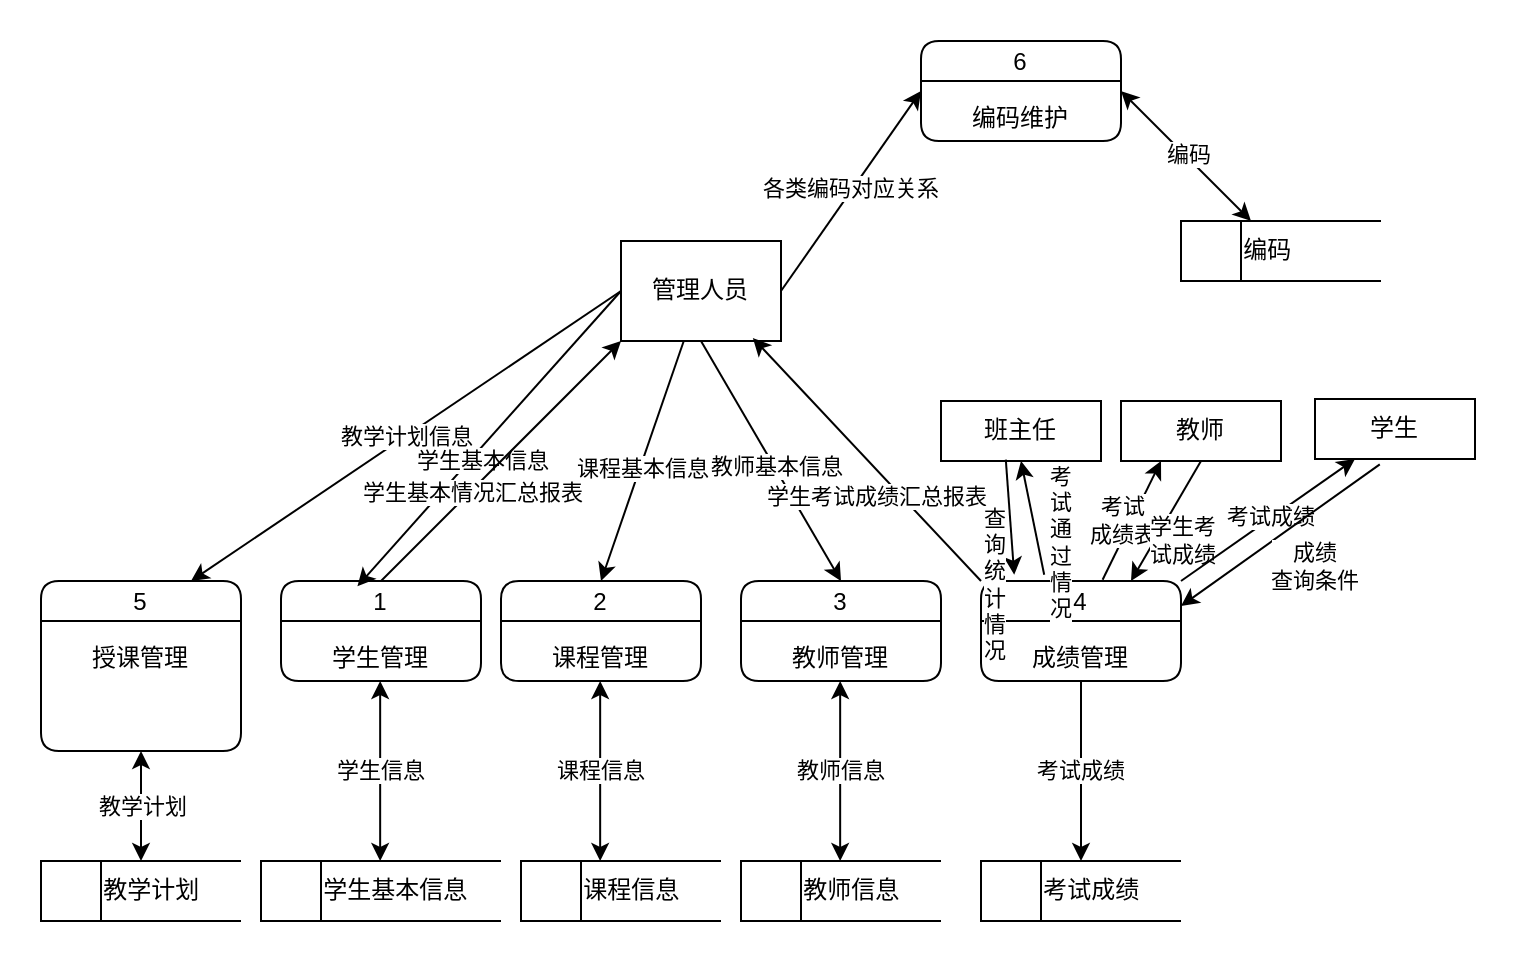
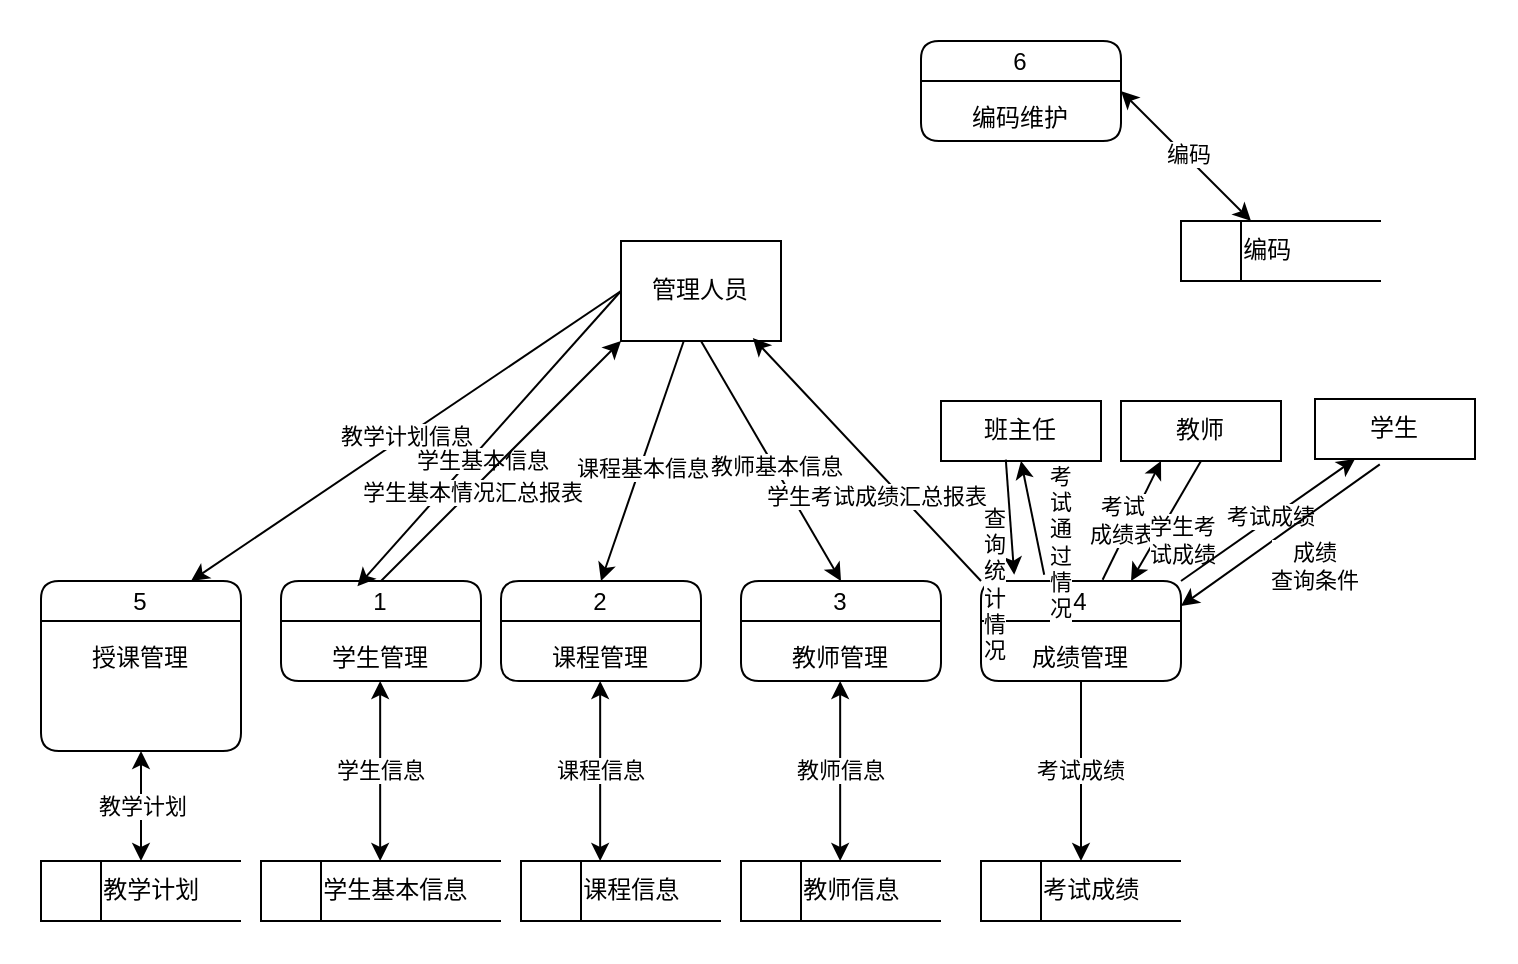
  <mxCell id="0" />
  <mxCell id="1" parent="0" />
  <mxCell id="2" value="&#10;&#10;&#10;6&#10;&#10;编码维护&#10;" style="swimlane;fontStyle=0;childLayout=stackLayout;horizontal=1;startSize=20;fillColor=#ffffff;horizontalStack=0;resizeParent=1;resizeParentMax=0;resizeLast=0;collapsible=0;marginBottom=0;swimlaneFillColor=#ffffff;rounded=1;" vertex="1" parent="1"><mxGeometry x="460" y="20" width="100" height="50" as="geometry" /></mxCell>
  <mxCell id="3" value="&#10;&#10;&#10;4&#10;&#10;成绩管理&#10;" style="swimlane;fontStyle=0;childLayout=stackLayout;horizontal=1;startSize=20;fillColor=#ffffff;horizontalStack=0;resizeParent=1;resizeParentMax=0;resizeLast=0;collapsible=0;marginBottom=0;swimlaneFillColor=#ffffff;rounded=1;" vertex="1" parent="1"><mxGeometry x="490" y="290" width="100" height="50" as="geometry" /></mxCell>
  <mxCell id="4" value="&#10;&#10;&#10;5&#10;&#10;授课管理&#10;" style="swimlane;fontStyle=0;childLayout=stackLayout;horizontal=1;startSize=20;fillColor=#ffffff;horizontalStack=0;resizeParent=1;resizeParentMax=0;resizeLast=0;collapsible=0;marginBottom=0;swimlaneFillColor=#ffffff;rounded=1;" vertex="1" parent="1"><mxGeometry x="20" y="290" width="100" height="85" as="geometry" /></mxCell>
  <mxCell id="5" value="&#10;&#10;&#10;1&#10;&#10;学生管理&#10;" style="swimlane;fontStyle=0;childLayout=stackLayout;horizontal=1;startSize=20;fillColor=#ffffff;horizontalStack=0;resizeParent=1;resizeParentMax=0;resizeLast=0;collapsible=0;marginBottom=0;swimlaneFillColor=#ffffff;rounded=1;" vertex="1" parent="1"><mxGeometry x="140" y="290" width="100" height="50" as="geometry" /></mxCell>
  <mxCell id="6" value="&#10;&#10;&#10;&#10;2&#10;&#10;课程管理&#10;&#10;" style="swimlane;fontStyle=0;childLayout=stackLayout;horizontal=1;startSize=20;fillColor=#ffffff;horizontalStack=0;resizeParent=1;resizeParentMax=0;resizeLast=0;collapsible=0;marginBottom=0;swimlaneFillColor=#ffffff;rounded=1;" vertex="1" parent="1"><mxGeometry x="250" y="290" width="100" height="50" as="geometry" /></mxCell>
  <mxCell id="7" value="&#10;&#10;3&#10;&#10;教师管理" style="swimlane;fontStyle=0;childLayout=stackLayout;horizontal=1;startSize=20;fillColor=#ffffff;horizontalStack=0;resizeParent=1;resizeParentMax=0;resizeLast=0;collapsible=0;marginBottom=0;swimlaneFillColor=#ffffff;rounded=1;" vertex="1" parent="1"><mxGeometry x="370" y="290" width="100" height="50" as="geometry" /></mxCell>
  <mxCell id="8" value="管理人员" style="html=1;dashed=0;whiteSpace=wrap;" vertex="1" parent="1"><mxGeometry x="310" y="120" width="80" height="50" as="geometry" /></mxCell>
  <mxCell id="9" value="&amp;nbsp; &amp;nbsp; &amp;nbsp; &amp;nbsp; 教学计划" style="html=1;dashed=0;whiteSpace=wrap;shape=mxgraph.dfd.dataStoreID;align=left;spacingLeft=3;points=[[0,0],[0.5,0],[1,0],[0,0.5],[1,0.5],[0,1],[0.5,1],[1,1]];" vertex="1" parent="1"><mxGeometry x="20" y="430" width="100" height="30" as="geometry" /></mxCell>
  <mxCell id="10" value="&amp;nbsp; &amp;nbsp; &amp;nbsp; &amp;nbsp; 学生基本信息" style="html=1;dashed=0;whiteSpace=wrap;shape=mxgraph.dfd.dataStoreID;align=left;spacingLeft=3;points=[[0,0],[0.5,0],[1,0],[0,0.5],[1,0.5],[0,1],[0.5,1],[1,1]];" vertex="1" parent="1"><mxGeometry x="130" y="430" width="120" height="30" as="geometry" /></mxCell>
  <mxCell id="11" value="&amp;nbsp; &amp;nbsp; &amp;nbsp; &amp;nbsp; 课程信息" style="html=1;dashed=0;whiteSpace=wrap;shape=mxgraph.dfd.dataStoreID;align=left;spacingLeft=3;points=[[0,0],[0.5,0],[1,0],[0,0.5],[1,0.5],[0,1],[0.5,1],[1,1]];" vertex="1" parent="1"><mxGeometry x="260" y="430" width="100" height="30" as="geometry" /></mxCell>
  <mxCell id="12" value="&amp;nbsp; &amp;nbsp; &amp;nbsp; &amp;nbsp; 教师信息" style="html=1;dashed=0;whiteSpace=wrap;shape=mxgraph.dfd.dataStoreID;align=left;spacingLeft=3;points=[[0,0],[0.5,0],[1,0],[0,0.5],[1,0.5],[0,1],[0.5,1],[1,1]];" vertex="1" parent="1"><mxGeometry x="370" y="430" width="100" height="30" as="geometry" /></mxCell>
  <mxCell id="13" value="&amp;nbsp; &amp;nbsp; &amp;nbsp; &amp;nbsp; 考试成绩" style="html=1;dashed=0;whiteSpace=wrap;shape=mxgraph.dfd.dataStoreID;align=left;spacingLeft=3;points=[[0,0],[0.5,0],[1,0],[0,0.5],[1,0.5],[0,1],[0.5,1],[1,1]];" vertex="1" parent="1"><mxGeometry x="490" y="430" width="100" height="30" as="geometry" /></mxCell>
  <mxCell id="14" value="&amp;nbsp; &amp;nbsp; &amp;nbsp; &amp;nbsp; 编码" style="html=1;dashed=0;whiteSpace=wrap;shape=mxgraph.dfd.dataStoreID;align=left;spacingLeft=3;points=[[0,0],[0.5,0],[1,0],[0,0.5],[1,0.5],[0,1],[0.5,1],[1,1]];" vertex="1" parent="1"><mxGeometry x="590" y="110" width="100" height="30" as="geometry" /></mxCell>
  <mxCell id="15" value="教师" style="html=1;dashed=0;whiteSpace=wrap;" vertex="1" parent="1"><mxGeometry x="560" y="200" width="80" height="30" as="geometry" /></mxCell>
  <mxCell id="16" value="学生" style="html=1;dashed=0;whiteSpace=wrap;" vertex="1" parent="1"><mxGeometry x="657" y="199" width="80" height="30" as="geometry" /></mxCell>
  <mxCell id="17" value="" style="endArrow=classic;html=1;rounded=0;exitX=0;exitY=0.5;exitDx=0;exitDy=0;entryX=0.75;entryY=0;entryDx=0;entryDy=0;" edge="1" parent="1" source="8" target="4"><mxGeometry width="50" height="50" relative="1" as="geometry"><mxPoint x="270" y="280" as="sourcePoint" /><mxPoint x="180" y="180" as="targetPoint" /></mxGeometry></mxCell>
  <mxCell id="18" value="教学计划信息" style="edgeLabel;html=1;align=center;verticalAlign=middle;resizable=0;points=[];" vertex="1" connectable="0" parent="17"><mxGeometry x="0.001" relative="1" as="geometry"><mxPoint as="offset" /></mxGeometry></mxCell>
  <mxCell id="19" value="" style="endArrow=classic;html=1;rounded=0;exitX=0;exitY=0.5;exitDx=0;exitDy=0;entryX=0.382;entryY=0.053;entryDx=0;entryDy=0;entryPerimeter=0;" edge="1" parent="1" source="8" target="5"><mxGeometry width="50" height="50" relative="1" as="geometry"><mxPoint x="320" y="155" as="sourcePoint" /><mxPoint x="105" y="300" as="targetPoint" /></mxGeometry></mxCell>
  <mxCell id="20" value="学生基本信息" style="edgeLabel;html=1;align=center;verticalAlign=middle;resizable=0;points=[];" vertex="1" connectable="0" parent="19"><mxGeometry x="0.001" relative="1" as="geometry"><mxPoint x="-4" y="11" as="offset" /></mxGeometry></mxCell>
  <mxCell id="21" value="" style="endArrow=classic;html=1;rounded=0;exitX=0.5;exitY=0;exitDx=0;exitDy=0;entryX=0;entryY=1;entryDx=0;entryDy=0;" edge="1" parent="1" source="5" target="8"><mxGeometry width="50" height="50" relative="1" as="geometry"><mxPoint x="240" y="280" as="sourcePoint" /><mxPoint x="290" y="230" as="targetPoint" /></mxGeometry></mxCell>
  <mxCell id="22" value="学生基本情况汇总报表" style="edgeLabel;html=1;align=center;verticalAlign=middle;resizable=0;points=[];" vertex="1" connectable="0" parent="21"><mxGeometry x="-0.259" y="-1" relative="1" as="geometry"><mxPoint y="-1" as="offset" /></mxGeometry></mxCell>
  <mxCell id="23" value="" style="endArrow=classic;html=1;rounded=0;entryX=0.5;entryY=0;entryDx=0;entryDy=0;" edge="1" parent="1" source="8" target="6"><mxGeometry width="50" height="50" relative="1" as="geometry"><mxPoint x="300" y="280" as="sourcePoint" /><mxPoint x="350" y="230" as="targetPoint" /></mxGeometry></mxCell>
  <mxCell id="24" value="课程基本信息" style="edgeLabel;html=1;align=center;verticalAlign=middle;resizable=0;points=[];" vertex="1" connectable="0" parent="23"><mxGeometry x="0.054" y="1" relative="1" as="geometry"><mxPoint as="offset" /></mxGeometry></mxCell>
  <mxCell id="25" value="" style="endArrow=classic;html=1;rounded=0;entryX=0.5;entryY=0;entryDx=0;entryDy=0;exitX=0.5;exitY=1;exitDx=0;exitDy=0;" edge="1" parent="1" source="8" target="7"><mxGeometry width="50" height="50" relative="1" as="geometry"><mxPoint x="360" y="180" as="sourcePoint" /><mxPoint x="310" y="300" as="targetPoint" /></mxGeometry></mxCell>
  <mxCell id="26" value="教师基本信息" style="edgeLabel;html=1;align=center;verticalAlign=middle;resizable=0;points=[];" vertex="1" connectable="0" parent="25"><mxGeometry x="0.054" y="1" relative="1" as="geometry"><mxPoint as="offset" /></mxGeometry></mxCell>
  <mxCell id="27" value="" style="endArrow=classic;startArrow=classic;html=1;rounded=0;exitX=0.5;exitY=0;exitDx=0;exitDy=0;entryX=0.5;entryY=1;entryDx=0;entryDy=0;" edge="1" parent="1" source="9" target="4"><mxGeometry width="50" height="50" relative="1" as="geometry"><mxPoint x="210" y="280" as="sourcePoint" /><mxPoint x="260" y="230" as="targetPoint" /></mxGeometry></mxCell>
  <mxCell id="28" value="教学计划" style="edgeLabel;html=1;align=center;verticalAlign=middle;resizable=0;points=[];" vertex="1" connectable="0" parent="27"><mxGeometry x="0.033" relative="1" as="geometry"><mxPoint as="offset" /></mxGeometry></mxCell>
  <mxCell id="29" value="" style="endArrow=classic;startArrow=classic;html=1;rounded=0;exitX=0.5;exitY=0;exitDx=0;exitDy=0;entryX=0.5;entryY=1;entryDx=0;entryDy=0;" edge="1" parent="1"><mxGeometry width="50" height="50" relative="1" as="geometry"><mxPoint x="189.58" y="430" as="sourcePoint" /><mxPoint x="189.58" y="340" as="targetPoint" /></mxGeometry></mxCell>
  <mxCell id="30" value="学生信息" style="edgeLabel;html=1;align=center;verticalAlign=middle;resizable=0;points=[];" vertex="1" connectable="0" parent="29"><mxGeometry x="0.033" relative="1" as="geometry"><mxPoint as="offset" /></mxGeometry></mxCell>
  <mxCell id="31" value="" style="endArrow=classic;startArrow=classic;html=1;rounded=0;exitX=0.5;exitY=0;exitDx=0;exitDy=0;entryX=0.5;entryY=1;entryDx=0;entryDy=0;" edge="1" parent="1"><mxGeometry width="50" height="50" relative="1" as="geometry"><mxPoint x="299.58" y="430" as="sourcePoint" /><mxPoint x="299.58" y="340" as="targetPoint" /></mxGeometry></mxCell>
  <mxCell id="32" value="课程信息" style="edgeLabel;html=1;align=center;verticalAlign=middle;resizable=0;points=[];" vertex="1" connectable="0" parent="31"><mxGeometry x="0.033" relative="1" as="geometry"><mxPoint as="offset" /></mxGeometry></mxCell>
  <mxCell id="33" value="" style="endArrow=classic;startArrow=classic;html=1;rounded=0;exitX=0.5;exitY=0;exitDx=0;exitDy=0;entryX=0.5;entryY=1;entryDx=0;entryDy=0;" edge="1" parent="1"><mxGeometry width="50" height="50" relative="1" as="geometry"><mxPoint x="419.58" y="430" as="sourcePoint" /><mxPoint x="419.58" y="340" as="targetPoint" /></mxGeometry></mxCell>
  <mxCell id="34" value="教师信息" style="edgeLabel;html=1;align=center;verticalAlign=middle;resizable=0;points=[];" vertex="1" connectable="0" parent="33"><mxGeometry x="0.033" relative="1" as="geometry"><mxPoint as="offset" /></mxGeometry></mxCell>
  <mxCell id="35" value="" style="endArrow=classic;html=1;rounded=0;exitX=0;exitY=0;exitDx=0;exitDy=0;entryX=0.824;entryY=0.97;entryDx=0;entryDy=0;entryPerimeter=0;" edge="1" parent="1" source="3" target="8"><mxGeometry width="50" height="50" relative="1" as="geometry"><mxPoint x="490" y="280" as="sourcePoint" /><mxPoint x="510" y="170" as="targetPoint" /></mxGeometry></mxCell>
  <mxCell id="36" value="学生考试成绩汇总报表" style="edgeLabel;html=1;align=center;verticalAlign=middle;resizable=0;points=[];" vertex="1" connectable="0" parent="35"><mxGeometry x="-0.006" y="1" relative="1" as="geometry"><mxPoint x="5" y="17" as="offset" /></mxGeometry></mxCell>
  <mxCell id="37" value="班主任" style="html=1;dashed=0;whiteSpace=wrap;" vertex="1" parent="1"><mxGeometry x="470" y="200" width="80" height="30" as="geometry" /></mxCell>
  <mxCell id="38" value="" style="endArrow=classic;html=1;rounded=0;exitX=0.405;exitY=0.978;exitDx=0;exitDy=0;exitPerimeter=0;entryX=0.166;entryY=-0.063;entryDx=0;entryDy=0;entryPerimeter=0;" edge="1" parent="1" source="37" target="3"><mxGeometry width="50" height="50" relative="1" as="geometry"><mxPoint x="490" y="280" as="sourcePoint" /><mxPoint x="540" y="230" as="targetPoint" /></mxGeometry></mxCell>
  <mxCell id="39" value="查&lt;div&gt;询&lt;/div&gt;&lt;div&gt;统&lt;/div&gt;&lt;div&gt;计&lt;/div&gt;&lt;div&gt;情&lt;/div&gt;&lt;div&gt;况&lt;/div&gt;" style="edgeLabel;html=1;align=center;verticalAlign=middle;resizable=0;points=[];" vertex="1" connectable="0" parent="38"><mxGeometry x="-0.014" relative="1" as="geometry"><mxPoint x="-8" y="34" as="offset" /></mxGeometry></mxCell>
  <mxCell id="40" value="" style="endArrow=classic;html=1;rounded=0;exitX=0.316;exitY=-0.063;exitDx=0;exitDy=0;exitPerimeter=0;entryX=0.5;entryY=1;entryDx=0;entryDy=0;" edge="1" parent="1" source="3" target="37"><mxGeometry width="50" height="50" relative="1" as="geometry"><mxPoint x="490" y="280" as="sourcePoint" /><mxPoint x="540" y="230" as="targetPoint" /></mxGeometry></mxCell>
  <mxCell id="41" value="考&lt;div&gt;试&lt;/div&gt;&lt;div&gt;通&lt;/div&gt;&lt;div&gt;过&lt;/div&gt;&lt;div&gt;情&lt;/div&gt;&lt;div&gt;况&lt;/div&gt;" style="edgeLabel;html=1;align=center;verticalAlign=middle;resizable=0;points=[];" vertex="1" connectable="0" parent="40"><mxGeometry x="0.02" y="-1" relative="1" as="geometry"><mxPoint x="13" y="13" as="offset" /></mxGeometry></mxCell>
  <mxCell id="42" value="" style="endArrow=classic;html=1;rounded=0;exitX=0.608;exitY=-0.013;exitDx=0;exitDy=0;exitPerimeter=0;entryX=0.25;entryY=1;entryDx=0;entryDy=0;" edge="1" parent="1" source="3" target="15"><mxGeometry width="50" height="50" relative="1" as="geometry"><mxPoint x="500" y="280" as="sourcePoint" /><mxPoint x="550" y="230" as="targetPoint" /></mxGeometry></mxCell>
  <mxCell id="43" value="考试&lt;div&gt;成绩表&lt;/div&gt;" style="edgeLabel;html=1;align=center;verticalAlign=middle;resizable=0;points=[];" vertex="1" connectable="0" parent="42"><mxGeometry x="0.014" y="-2" relative="1" as="geometry"><mxPoint x="-7" as="offset" /></mxGeometry></mxCell>
  <mxCell id="44" value="" style="endArrow=classic;html=1;rounded=0;exitX=0.5;exitY=1;exitDx=0;exitDy=0;entryX=0.75;entryY=0;entryDx=0;entryDy=0;" edge="1" parent="1" source="15" target="3"><mxGeometry width="50" height="50" relative="1" as="geometry"><mxPoint x="561" y="299" as="sourcePoint" /><mxPoint x="590" y="280" as="targetPoint" /></mxGeometry></mxCell>
  <mxCell id="45" value="学生考&lt;div&gt;试成绩&lt;/div&gt;" style="edgeLabel;html=1;align=center;verticalAlign=middle;resizable=0;points=[];" vertex="1" connectable="0" parent="44"><mxGeometry x="-0.117" y="2" relative="1" as="geometry"><mxPoint x="4" y="12" as="offset" /></mxGeometry></mxCell>
  <mxCell id="46" value="" style="endArrow=classic;html=1;rounded=0;entryX=0.25;entryY=1;entryDx=0;entryDy=0;exitX=1;exitY=0;exitDx=0;exitDy=0;" edge="1" parent="1" source="3" target="16"><mxGeometry width="50" height="50" relative="1" as="geometry"><mxPoint x="635" y="290" as="sourcePoint" /><mxPoint x="685" y="240" as="targetPoint" /></mxGeometry></mxCell>
  <mxCell id="47" value="考试成绩" style="edgeLabel;html=1;align=center;verticalAlign=middle;resizable=0;points=[];" vertex="1" connectable="0" parent="46"><mxGeometry x="0.026" y="1" relative="1" as="geometry"><mxPoint as="offset" /></mxGeometry></mxCell>
  <mxCell id="48" value="成绩&lt;div&gt;查询条件&lt;/div&gt;" style="endArrow=classic;html=1;rounded=0;entryX=1;entryY=0.25;entryDx=0;entryDy=0;exitX=0.405;exitY=1.089;exitDx=0;exitDy=0;exitPerimeter=0;" edge="1" parent="1" source="16" target="3"><mxGeometry x="-0.079" y="23" width="50" height="50" relative="1" as="geometry"><mxPoint x="632" y="299" as="sourcePoint" /><mxPoint x="660.3" y="290" as="targetPoint" /><mxPoint as="offset" /></mxGeometry></mxCell>
  <mxCell id="49" value="" style="endArrow=classic;html=1;rounded=0;exitX=0.5;exitY=1;exitDx=0;exitDy=0;entryX=0.5;entryY=0;entryDx=0;entryDy=0;" edge="1" parent="1" source="3" target="13"><mxGeometry width="50" height="50" relative="1" as="geometry"><mxPoint x="470" y="280" as="sourcePoint" /><mxPoint x="520" y="230" as="targetPoint" /></mxGeometry></mxCell>
  <mxCell id="50" value="考试成绩" style="edgeLabel;html=1;align=center;verticalAlign=middle;resizable=0;points=[];" vertex="1" connectable="0" parent="49"><mxGeometry x="-0.033" y="-1" relative="1" as="geometry"><mxPoint as="offset" /></mxGeometry></mxCell>
- <mxCell id="51" value="" style="endArrow=classic;html=1;rounded=0;exitX=1;exitY=0.5;exitDx=0;exitDy=0;entryX=0;entryY=0.5;entryDx=0;entryDy=0;" edge="1" parent="1" source="8" target="2"><mxGeometry width="50" height="50" relative="1" as="geometry"><mxPoint x="540" y="250" as="sourcePoint" /><mxPoint x="590" y="200" as="targetPoint" /></mxGeometry></mxCell>
- <mxCell id="52" value="各类编码对应关系" style="edgeLabel;html=1;align=center;verticalAlign=middle;resizable=0;points=[];" vertex="1" connectable="0" parent="51"><mxGeometry x="0.021" y="1" relative="1" as="geometry"><mxPoint as="offset" /></mxGeometry></mxCell>
  <mxCell id="53" value="" style="endArrow=classic;startArrow=classic;html=1;rounded=0;exitX=1;exitY=0.5;exitDx=0;exitDy=0;" edge="1" parent="1" source="2" target="14"><mxGeometry width="50" height="50" relative="1" as="geometry"><mxPoint x="540" y="250" as="sourcePoint" /><mxPoint x="590" y="200" as="targetPoint" /></mxGeometry></mxCell>
  <mxCell id="54" value="编码" style="edgeLabel;html=1;align=center;verticalAlign=middle;resizable=0;points=[];" vertex="1" connectable="0" parent="53"><mxGeometry x="0.002" y="1" relative="1" as="geometry"><mxPoint as="offset" /></mxGeometry></mxCell>
